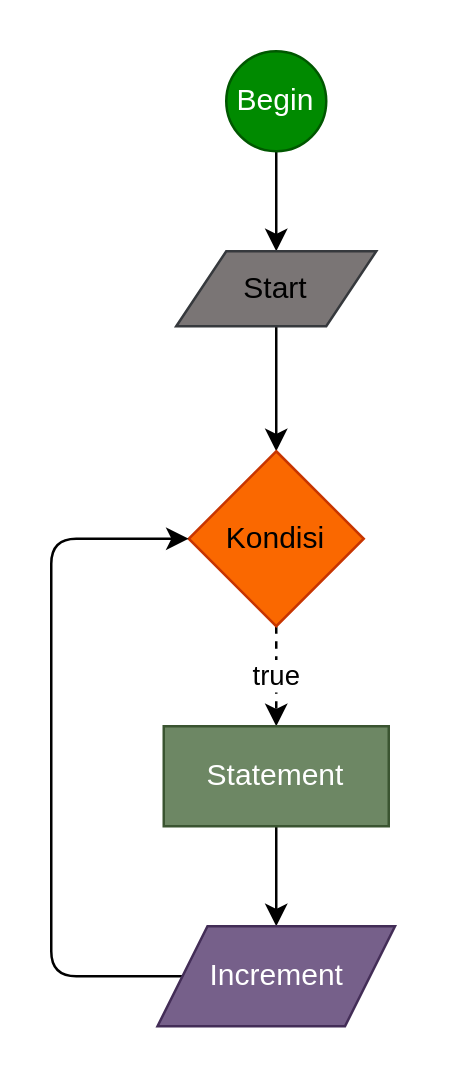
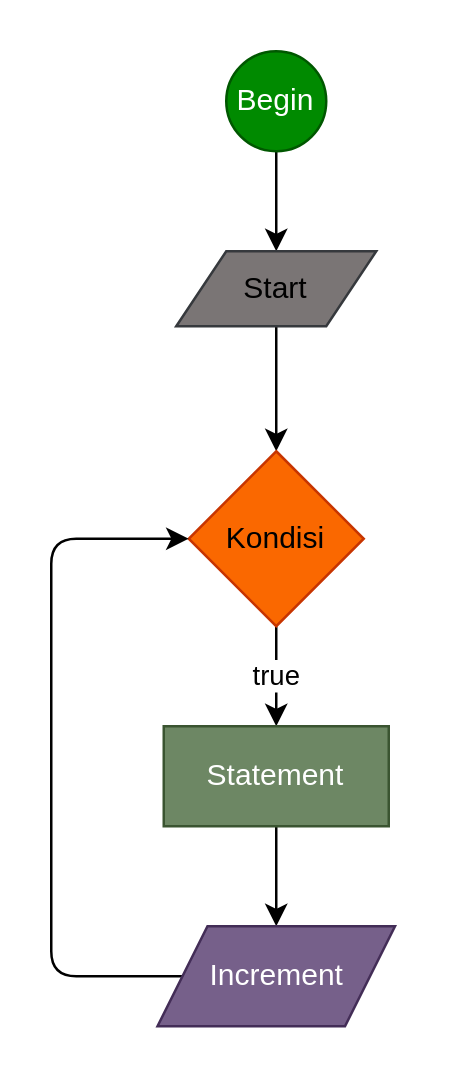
  <mxCell id="0" />
  <mxCell id="1" parent="0" />
  <mxCell id="2" style="edgeStyle=none;html=1;entryX=0.5;entryY=0;entryDx=0;entryDy=0;" edge="1" parent="1" source="3" target="5"><mxGeometry relative="1" as="geometry" /></mxCell>
  <mxCell id="3" value="Begin" style="ellipse;whiteSpace=wrap;html=1;aspect=fixed;fillColor=#008a00;fontColor=#ffffff;strokeColor=#005700;" vertex="1" parent="1"><mxGeometry x="90" y="20" width="40" height="40" as="geometry" /></mxCell>
  <mxCell id="4" style="edgeStyle=none;html=1;" edge="1" parent="1" source="5" target="7"><mxGeometry relative="1" as="geometry" /></mxCell>
  <mxCell id="5" value="Start" style="shape=parallelogram;perimeter=parallelogramPerimeter;whiteSpace=wrap;html=1;fixedSize=1;fillColor=#7a7575;strokeColor=#36393d;" vertex="1" parent="1"><mxGeometry x="70" y="100" width="80" height="30" as="geometry" /></mxCell>
- <mxCell id="6" value="true" style="edgeStyle=none;html=1;dashed=1;" edge="1" parent="1" source="7" target="9"><mxGeometry relative="1" as="geometry" /></mxCell>
+ <mxCell id="6" value="true" style="edgeStyle=none;html=1;" edge="1" parent="1" source="7" target="9"><mxGeometry relative="1" as="geometry" /></mxCell>
  <mxCell id="7" value="Kondisi" style="rhombus;whiteSpace=wrap;html=1;fillColor=#fa6800;fontColor=#000000;strokeColor=#C73500;" vertex="1" parent="1"><mxGeometry x="75" y="180" width="70" height="70" as="geometry" /></mxCell>
  <mxCell id="8" style="edgeStyle=none;html=1;entryX=0.5;entryY=0;entryDx=0;entryDy=0;" edge="1" parent="1" source="9" target="11"><mxGeometry relative="1" as="geometry" /></mxCell>
  <mxCell id="9" value="Statement" style="rounded=0;whiteSpace=wrap;html=1;fillColor=#6d8764;strokeColor=#3A5431;fontColor=#ffffff;" vertex="1" parent="1"><mxGeometry x="65" y="290" width="90" height="40" as="geometry" /></mxCell>
  <mxCell id="10" style="edgeStyle=none;html=1;entryX=0;entryY=0.5;entryDx=0;entryDy=0;" edge="1" parent="1" source="11" target="7"><mxGeometry relative="1" as="geometry"><Array as="points"><mxPoint x="20" y="390" /><mxPoint x="20" y="215" /></Array></mxGeometry></mxCell>
  <mxCell id="11" value="Increment" style="shape=parallelogram;perimeter=parallelogramPerimeter;whiteSpace=wrap;html=1;fixedSize=1;fillColor=#76608a;fontColor=#ffffff;strokeColor=#432D57;" vertex="1" parent="1"><mxGeometry x="62.5" y="370" width="95" height="40" as="geometry" /></mxCell>
